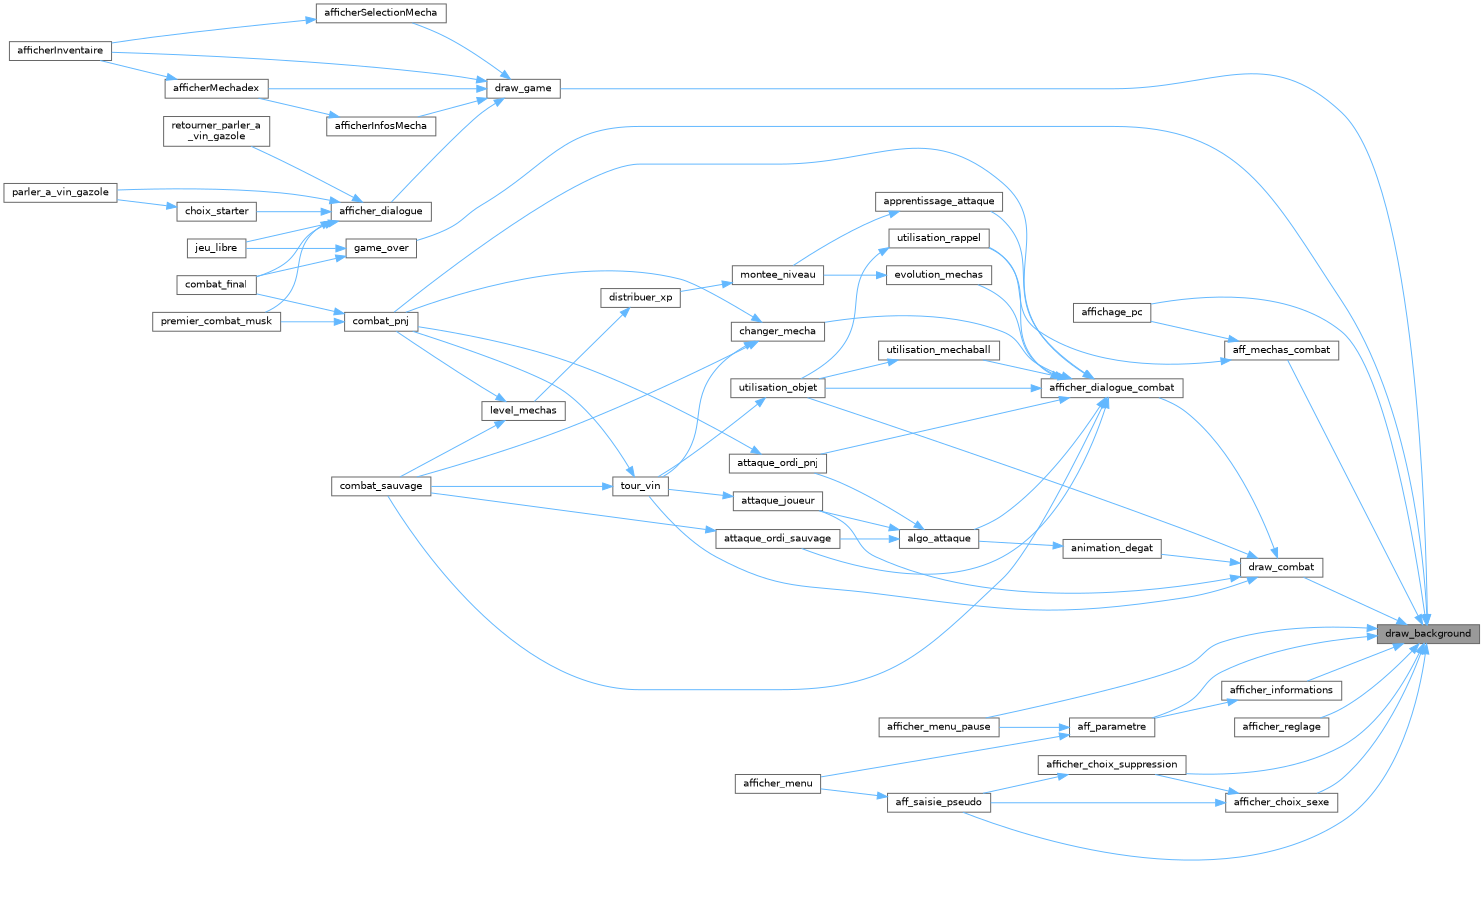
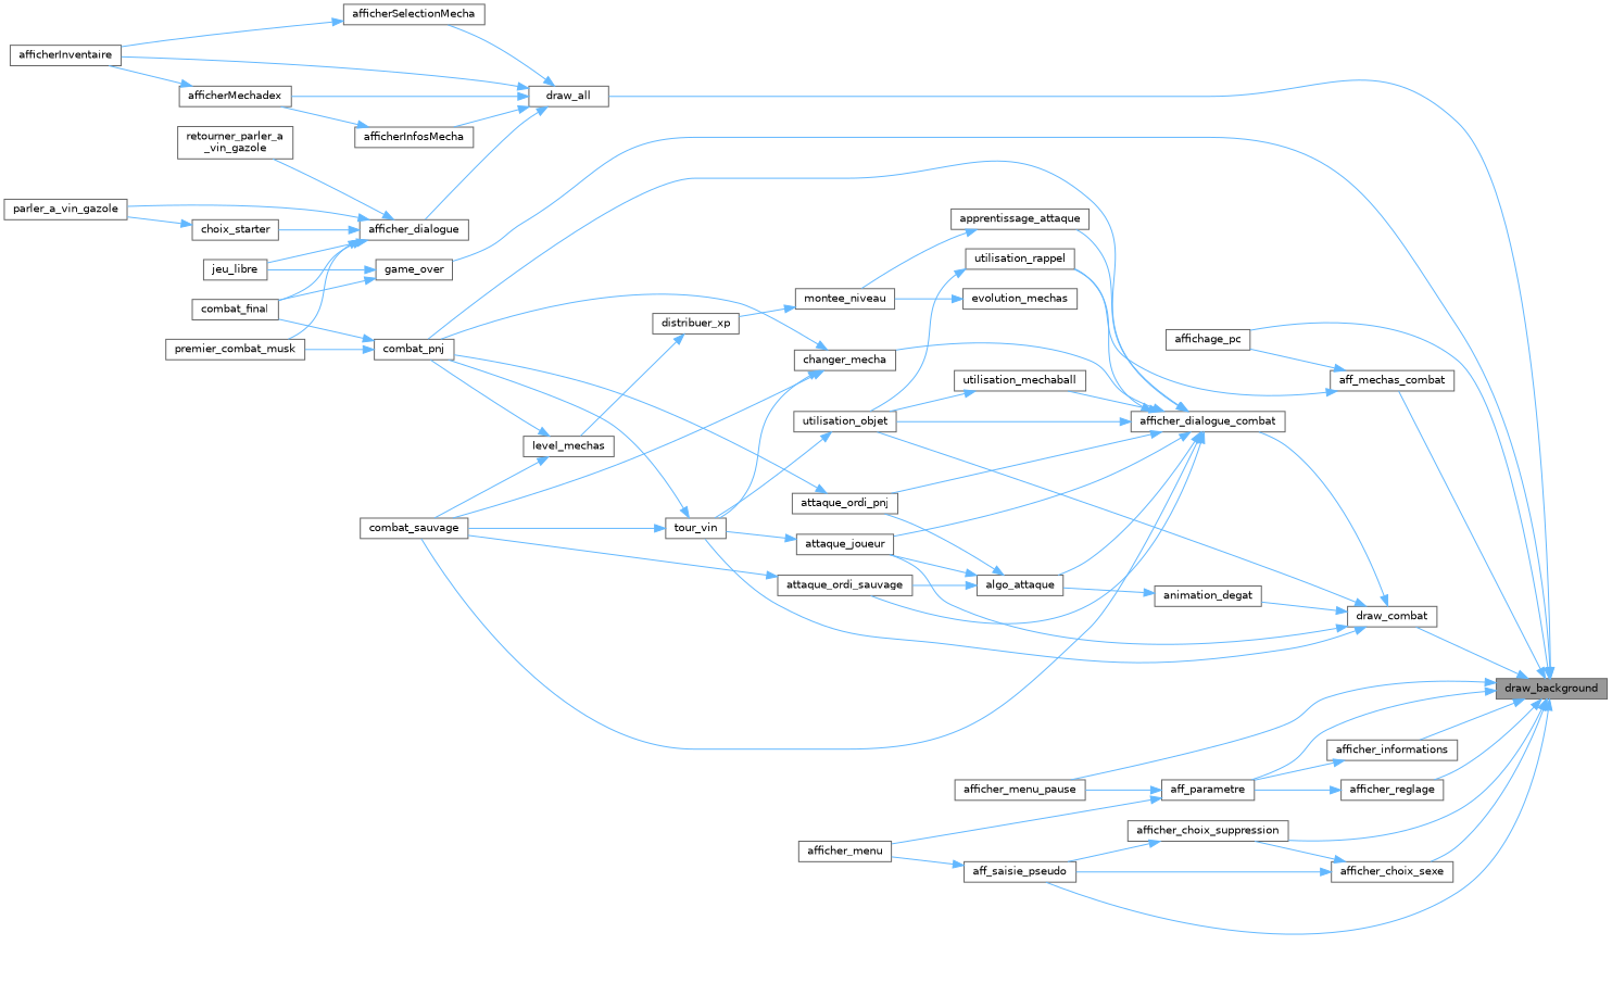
  digraph {
    rankdir=RL
    node [color=grey40 fillcolor=white fontname=Helvetica fontsize=10 shape=box style=filled]
    edge [color=steelblue1 dir=back fontname=Helvetica fontsize=10 labelfontname=Helvetica labelfontsize=10 style=solid]
    n1 [color=gray40 fillcolor=grey60 fontcolor=black height=0.2 label=draw_background width=0.4]
    n2 [height=0.2 label=aff_mechas_combat width=0.4]
    n3 [height=0.2 label=affichage_pc width=0.4]
    n4 [height=0.2 label=aff_parametre width=0.4]
    n5 [height=0.2 label=afficher_menu_pause width=0.4]
    n6 [height=0.2 label=aff_saisie_pseudo width=0.4]
    n7 [height=0.2 label=afficher_choix_sexe width=0.4]
    n8 [height=0.2 label=afficher_choix_suppression width=0.4]
    n9 [height=0.2 label=afficher_informations width=0.4]
    n10 [height=0.2 label=afficher_reglage width=0.4]
-   n11 [height=0.2 label=draw_game width=0.4]
+   n11 [height=0.2 label=draw_all width=0.4]
    n12 [height=0.2 label=draw_combat width=0.4]
    n13 [height=0.2 label=game_over width=0.4]
    n14 [height=0.2 label=utilisation_rappel width=0.4]
    n15 [height=0.2 label=afficher_menu width=0.4]
    n16 [height=0.2 label=afficher_dialogue width=0.4]
    n17 [height=0.2 label=afficherInfosMecha width=0.4]
    n18 [height=0.2 label=afficherMechadex width=0.4]
    n19 [height=0.2 label=afficherInventaire width=0.4]
    n20 [height=0.2 label=afficherSelectionMecha width=0.4]
    n21 [height=0.2 label=tour_vin width=0.4]
    n22 [height=0.2 label=utilisation_objet width=0.4]
    n23 [height=0.2 label=afficher_dialogue_combat width=0.4]
    n24 [height=0.2 label=attaque_joueur width=0.4]
    n25 [height=0.2 label=animation_degat width=0.4]
    n26 [height=0.2 label=combat_final width=0.4]
    n27 [height=0.2 label=jeu_libre width=0.4]
    n28 [height=0.2 label=changer_mecha width=0.4]
    n29 [height=0.2 label=combat_pnj width=0.4]
    n30 [height=0.2 label=combat_sauvage width=0.4]
    n31 [height=0.2 label=premier_combat_musk width=0.4]
    n32 [height=0.2 label=choix_starter width=0.4]
    n33 [height=0.2 label=parler_a_vin_gazole width=0.4]
    n34 [height=0.2 label="retourner_parler_a\l_vin_gazole" width=0.4]
    n35 [height=0.2 label=algo_attaque width=0.4]
    n36 [height=0.2 label=attaque_ordi_pnj width=0.4]
    n37 [height=0.2 label=attaque_ordi_sauvage width=0.4]
    n38 [height=0.2 label=apprentissage_attaque width=0.4]
    n39 [height=0.2 label=evolution_mechas width=0.4]
    n40 [height=0.2 label=utilisation_mechaball width=0.4]
    n41 [height=0.2 label=montee_niveau width=0.4]
    n42 [height=0.2 label=distribuer_xp width=0.4]
    n43 [height=0.2 label=level_mechas width=0.4]
    n1 -> n2
    n1 -> n3
    n1 -> n4
    n1 -> n5
    n1 -> n6
    n1 -> n7
    n1 -> n8
    n1 -> n9
    n1 -> n10
    n1 -> n11
    n1 -> n12
    n1 -> n13
    n2 -> n3
    n2 -> n14
    n4 -> n5
    n4 -> n15
    n6 -> n15
    n7 -> n6
    n7 -> n8
    n8 -> n6
    n9 -> n4
+   n10 -> n4
    n11 -> n16
    n11 -> n17
    n11 -> n18
    n11 -> n19
    n11 -> n20
    n12 -> n21
    n12 -> n22
    n12 -> n23
    n12 -> n24
    n12 -> n25
    n13 -> n26
    n13 -> n27
    n14 -> n22
    n16 -> n26
    n16 -> n27
    n16 -> n31
    n16 -> n32
    n16 -> n33
    n16 -> n34
    n17 -> n18
    n18 -> n19
    n20 -> n19
    n21 -> n29
    n21 -> n30
    n22 -> n21
    n23 -> n14
    n23 -> n22
    n23 -> n28
    n23 -> n29
    n23 -> n30
    n23 -> n35
    n23 -> n36
    n23 -> n37
    n23 -> n38
-   n23 -> n39
+   n23 -> n24
    n23 -> n40
    n24 -> n21
    n25 -> n35
    n28 -> n21
    n28 -> n29
    n28 -> n30
    n29 -> n26
    n29 -> n31
    n32 -> n33
    n35 -> n24
    n35 -> n36
    n35 -> n37
    n36 -> n29
    n37 -> n30
    n38 -> n41
    n39 -> n41
    n40 -> n22
    n41 -> n42
    n42 -> n43
    n43 -> n29
    n43 -> n30
  }
